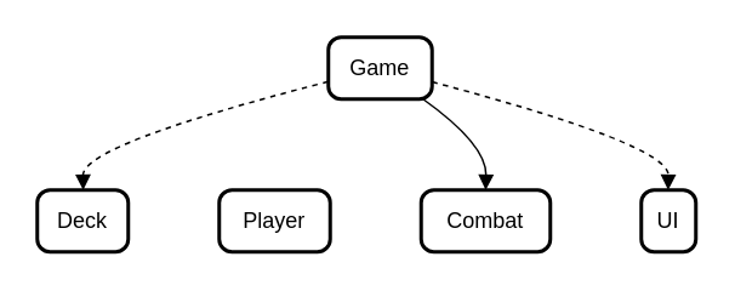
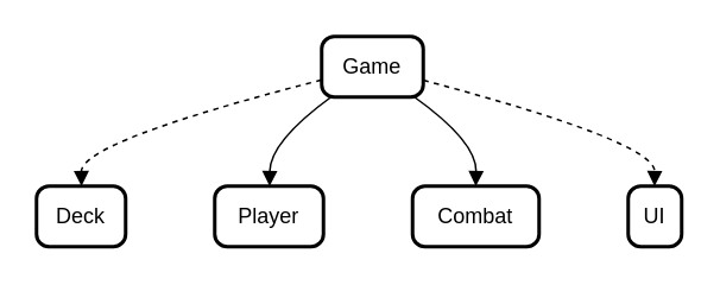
  <mxCell id="0" />
  <mxCell id="1" parent="0" />
  <mxCell id="2" value="Game" style="rounded=1;absoluteArcSize=1;arcSize=14;whiteSpace=wrap;strokeWidth=2;" vertex="1" parent="1"><mxGeometry x="180" width="57" height="34" as="geometry" y="20" /></mxCell>
  <mxCell id="3" value="Deck" style="rounded=1;absoluteArcSize=1;arcSize=14;whiteSpace=wrap;strokeWidth=2;" vertex="1" parent="1"><mxGeometry y="104" width="50" height="34" as="geometry" x="20" /></mxCell>
  <mxCell id="4" value="Player" style="rounded=1;absoluteArcSize=1;arcSize=14;whiteSpace=wrap;strokeWidth=2;" vertex="1" parent="1"><mxGeometry x="120" y="104" width="61" height="34" as="geometry" /></mxCell>
  <mxCell id="5" value="Combat" style="rounded=1;absoluteArcSize=1;arcSize=14;whiteSpace=wrap;strokeWidth=2;" vertex="1" parent="1"><mxGeometry x="231" y="104" width="71" height="34" as="geometry" /></mxCell>
  <mxCell id="6" value="UI" style="rounded=1;absoluteArcSize=1;arcSize=14;whiteSpace=wrap;strokeWidth=2;" vertex="1" parent="1"><mxGeometry x="352" y="104" width="30" height="34" as="geometry" /></mxCell>
  <mxCell id="7" value="" style="curved=1;startArrow=none;endArrow=block;exitX=0.007;exitY=0.714;entryX=0.505;entryY=0;dashed=1;" edge="1" parent="1" source="2" target="3"><mxGeometry relative="1" as="geometry"><Array as="points"><mxPoint x="45" y="79" /></Array></mxGeometry></mxCell>
+ <mxCell id="8" value="" style="curved=1;startArrow=none;endArrow=block;exitX=0.092;exitY=1;entryX=0.505;entryY=0;" edge="1" parent="1" source="2" target="4"><mxGeometry relative="1" as="geometry"><Array as="points"><mxPoint x="151" y="79" /></Array></mxGeometry></mxCell>
  <mxCell id="9" value="" style="curved=1;startArrow=none;endArrow=block;exitX=0.913;exitY=1;entryX=0.5;entryY=0;" edge="1" parent="1" source="2" target="5"><mxGeometry relative="1" as="geometry"><Array as="points"><mxPoint x="267" y="79" /></Array></mxGeometry></mxCell>
  <mxCell id="10" value="" style="curved=1;startArrow=none;endArrow=block;exitX=0.998;exitY=0.721;entryX=0.493;entryY=0;dashed=1;" edge="1" parent="1" source="2" target="6"><mxGeometry relative="1" as="geometry"><Array as="points"><mxPoint x="367" y="79" /></Array></mxGeometry></mxCell>
